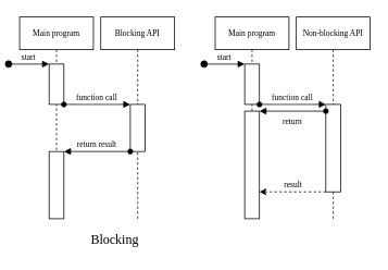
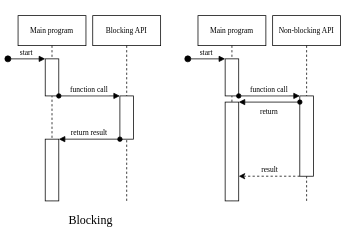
  <mxCell id="0" />
  <mxCell id="1" parent="0" />
  <mxCell id="2" value="" style="group" vertex="1" connectable="0" parent="1"><mxGeometry x="20.58" y="20.001" width="430" height="287.059" as="geometry" /></mxCell>
- <mxCell id="3" value="Blocking" style="text;html=1;align=center;verticalAlign=middle;resizable=0;points=[];autosize=1;strokeColor=none;fillColor=none;fontSize=16;fontFamily=IBM Plex Sans;fontSource=https%3A%2F%2Ffonts.googleapis.com%2Fcss%3Ffamily%3DIBM%2BPlex%2BSans;fontStyle=0" vertex="1" parent="2"><mxGeometry x="76.418" y="262.059" width="80" height="20" as="geometry" /></mxCell>
+ <mxCell id="3" value="Blocking" style="text;html=1;align=center;verticalAlign=middle;resizable=0;points=[];autosize=1;strokeColor=none;fillColor=none;fontSize=16;fontFamily=IBM Plex Sans;fontSource=https%3A%2F%2Ffonts.googleapis.com%2Fcss%3Ffamily%3DIBM%2BPlex%2BSans;fontStyle=0" vertex="1" parent="2"><mxGeometry x="56.418" y="262.059" width="80" height="20" as="geometry" /></mxCell>
  <mxCell id="4" value="Main program" style="shape=umlLifeline;perimeter=lifelinePerimeter;container=1;collapsible=0;recursiveResize=0;rounded=0;shadow=0;strokeWidth=1;fontFamily=IBM Plex Sans;fontSource=https%3A%2F%2Ffonts.googleapis.com%2Fcss%3Ffamily%3DIBM%2BPlex%2BSans;fontSize=10;" parent="2" vertex="1"><mxGeometry width="90.526" height="247.059" as="geometry" /></mxCell>
  <mxCell id="5" value="start" style="verticalAlign=bottom;startArrow=oval;endArrow=block;startSize=8;shadow=0;strokeWidth=1;entryX=0;entryY=0;entryDx=0;entryDy=0;fontFamily=IBM Plex Sans;fontSource=https%3A%2F%2Ffonts.googleapis.com%2Fcss%3Ffamily%3DIBM%2BPlex%2BSans;fontSize=10;" parent="4" target="6" edge="1"><mxGeometry relative="1" as="geometry"><mxPoint x="-13.579" y="57.647" as="sourcePoint" /><mxPoint x="27.158" y="57.647" as="targetPoint" /></mxGeometry></mxCell>
  <mxCell id="6" value="" style="rounded=0;whiteSpace=wrap;html=1;fontFamily=IBM Plex Sans;fontSource=https%3A%2F%2Ffonts.googleapis.com%2Fcss%3Ffamily%3DIBM%2BPlex%2BSans;fontSize=10;" vertex="1" parent="4"><mxGeometry x="36.211" y="57.647" width="18.105" height="49.412" as="geometry" /></mxCell>
  <mxCell id="7" value="" style="rounded=0;whiteSpace=wrap;html=1;fontFamily=IBM Plex Sans;fontSource=https%3A%2F%2Ffonts.googleapis.com%2Fcss%3Ffamily%3DIBM%2BPlex%2BSans;fontSize=10;" vertex="1" parent="4"><mxGeometry x="36.211" y="164.706" width="18.105" height="82.353" as="geometry" /></mxCell>
  <mxCell id="8" value="Blocking API" style="shape=umlLifeline;perimeter=lifelinePerimeter;container=1;collapsible=0;recursiveResize=0;rounded=0;shadow=0;strokeWidth=1;fontFamily=IBM Plex Sans;fontSource=https%3A%2F%2Ffonts.googleapis.com%2Fcss%3Ffamily%3DIBM%2BPlex%2BSans;fontSize=10;" parent="2" vertex="1"><mxGeometry x="99.579" width="90.526" height="247.059" as="geometry" /></mxCell>
  <mxCell id="9" value="" style="rounded=0;whiteSpace=wrap;html=1;fontFamily=IBM Plex Sans;fontSource=https%3A%2F%2Ffonts.googleapis.com%2Fcss%3Ffamily%3DIBM%2BPlex%2BSans;fontSize=10;" vertex="1" parent="8"><mxGeometry x="36.211" y="107.059" width="18.105" height="57.647" as="geometry" /></mxCell>
  <mxCell id="10" value="function call" style="verticalAlign=bottom;endArrow=block;shadow=0;strokeWidth=1;entryX=0;entryY=0;entryDx=0;entryDy=0;exitX=1;exitY=1;exitDx=0;exitDy=0;startArrow=oval;startFill=1;fontFamily=IBM Plex Sans;fontSource=https%3A%2F%2Ffonts.googleapis.com%2Fcss%3Ffamily%3DIBM%2BPlex%2BSans;fontSize=10;" parent="2" source="6" target="9" edge="1"><mxGeometry x="-6.79" y="-32.941" as="geometry"><mxPoint x="45.263" y="107.059" as="sourcePoint" /><mxPoint x="135.789" y="107.059" as="targetPoint" /></mxGeometry></mxCell>
  <mxCell id="11" value="return result" style="verticalAlign=bottom;endArrow=block;shadow=0;strokeWidth=1;entryX=1;entryY=0;entryDx=0;entryDy=0;startArrow=oval;startFill=1;fontFamily=IBM Plex Sans;fontSource=https%3A%2F%2Ffonts.googleapis.com%2Fcss%3Ffamily%3DIBM%2BPlex%2BSans;fontSize=10;" edge="1" parent="2" target="7"><mxGeometry x="-6.79" y="-32.941" as="geometry"><mxPoint x="135.789" y="164.706" as="sourcePoint" /><mxPoint x="45.263" y="164.706" as="targetPoint" /></mxGeometry></mxCell>
  <mxCell id="12" value="Main program" style="shape=umlLifeline;perimeter=lifelinePerimeter;container=1;collapsible=0;recursiveResize=0;rounded=0;shadow=0;strokeWidth=1;fontFamily=IBM Plex Sans;fontSource=https%3A%2F%2Ffonts.googleapis.com%2Fcss%3Ffamily%3DIBM%2BPlex%2BSans;fontSize=10;" vertex="1" parent="2"><mxGeometry x="239.895" width="90.526" height="247.059" as="geometry" /></mxCell>
  <mxCell id="13" value="start" style="verticalAlign=bottom;startArrow=oval;endArrow=block;startSize=8;shadow=0;strokeWidth=1;entryX=0;entryY=0;entryDx=0;entryDy=0;fontFamily=IBM Plex Sans;fontSource=https%3A%2F%2Ffonts.googleapis.com%2Fcss%3Ffamily%3DIBM%2BPlex%2BSans;fontSize=10;" edge="1" parent="12" target="14"><mxGeometry relative="1" as="geometry"><mxPoint x="-13.579" y="57.647" as="sourcePoint" /><mxPoint x="27.158" y="57.647" as="targetPoint" /></mxGeometry></mxCell>
  <mxCell id="14" value="" style="rounded=0;whiteSpace=wrap;html=1;fontFamily=IBM Plex Sans;fontSource=https%3A%2F%2Ffonts.googleapis.com%2Fcss%3Ffamily%3DIBM%2BPlex%2BSans;fontSize=10;" vertex="1" parent="12"><mxGeometry x="36.211" y="57.647" width="18.105" height="49.412" as="geometry" /></mxCell>
  <mxCell id="15" value="" style="rounded=0;whiteSpace=wrap;html=1;fontFamily=IBM Plex Sans;fontSource=https%3A%2F%2Ffonts.googleapis.com%2Fcss%3Ffamily%3DIBM%2BPlex%2BSans;fontSize=10;" vertex="1" parent="12"><mxGeometry x="36.211" y="115.294" width="18.105" height="131.765" as="geometry" /></mxCell>
  <mxCell id="16" value="Non-blocking API" style="shape=umlLifeline;perimeter=lifelinePerimeter;container=1;collapsible=0;recursiveResize=0;rounded=0;shadow=0;strokeWidth=1;fontFamily=IBM Plex Sans;fontSource=https%3A%2F%2Ffonts.googleapis.com%2Fcss%3Ffamily%3DIBM%2BPlex%2BSans;fontSize=10;" vertex="1" parent="2"><mxGeometry x="339.474" width="90.526" height="247.059" as="geometry" /></mxCell>
  <mxCell id="17" value="" style="rounded=0;whiteSpace=wrap;html=1;fontFamily=IBM Plex Sans;fontSource=https%3A%2F%2Ffonts.googleapis.com%2Fcss%3Ffamily%3DIBM%2BPlex%2BSans;fontSize=10;" vertex="1" parent="16"><mxGeometry x="36.211" y="107.059" width="18.105" height="107.059" as="geometry" /></mxCell>
  <mxCell id="18" value="function call" style="verticalAlign=bottom;endArrow=block;shadow=0;strokeWidth=1;entryX=0;entryY=0;entryDx=0;entryDy=0;startArrow=oval;startFill=1;exitX=1;exitY=1;exitDx=0;exitDy=0;fontFamily=IBM Plex Sans;fontSource=https%3A%2F%2Ffonts.googleapis.com%2Fcss%3Ffamily%3DIBM%2BPlex%2BSans;fontSize=10;" edge="1" parent="2" source="14" target="17"><mxGeometry x="-6.79" y="-32.941" as="geometry"><mxPoint x="303.263" y="107.059" as="sourcePoint" /><mxPoint x="375.684" y="107.059" as="targetPoint" /></mxGeometry></mxCell>
  <mxCell id="19" value="return" style="verticalAlign=top;endArrow=block;shadow=0;strokeWidth=1;startArrow=oval;startFill=1;exitX=0;exitY=0.077;exitDx=0;exitDy=0;exitPerimeter=0;entryX=1;entryY=0;entryDx=0;entryDy=0;fontFamily=IBM Plex Sans;fontSource=https%3A%2F%2Ffonts.googleapis.com%2Fcss%3Ffamily%3DIBM%2BPlex%2BSans;fontSize=10;" edge="1" parent="2" target="15" source="17"><mxGeometry x="-6.79" y="-32.941" as="geometry"><mxPoint x="375.684" y="164.706" as="sourcePoint" /><mxPoint x="321.368" y="131.765" as="targetPoint" /></mxGeometry></mxCell>
  <mxCell id="20" value="result" style="endArrow=classic;html=1;rounded=0;verticalAlign=bottom;exitX=0;exitY=1;exitDx=0;exitDy=0;entryX=1;entryY=0.75;entryDx=0;entryDy=0;dashed=1;fontFamily=IBM Plex Sans;fontSource=https%3A%2F%2Ffonts.googleapis.com%2Fcss%3Ffamily%3DIBM%2BPlex%2BSans;fontSize=10;" edge="1" parent="2" source="17" target="15"><mxGeometry x="-6.79" y="-32.941" width="50" height="50" as="geometry"><mxPoint x="212.737" y="172.941" as="sourcePoint" /><mxPoint x="258" y="131.765" as="targetPoint" /></mxGeometry></mxCell>
